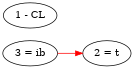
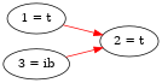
  digraph {
    rankdir=LR
    edge [color=red]
+   "1 = t"
    "2 = t"
    "3 = ib"
-   "1 - CL"
+   "1 = t" -> "2 = t"
    "3 = ib" -> "2 = t"
  }
